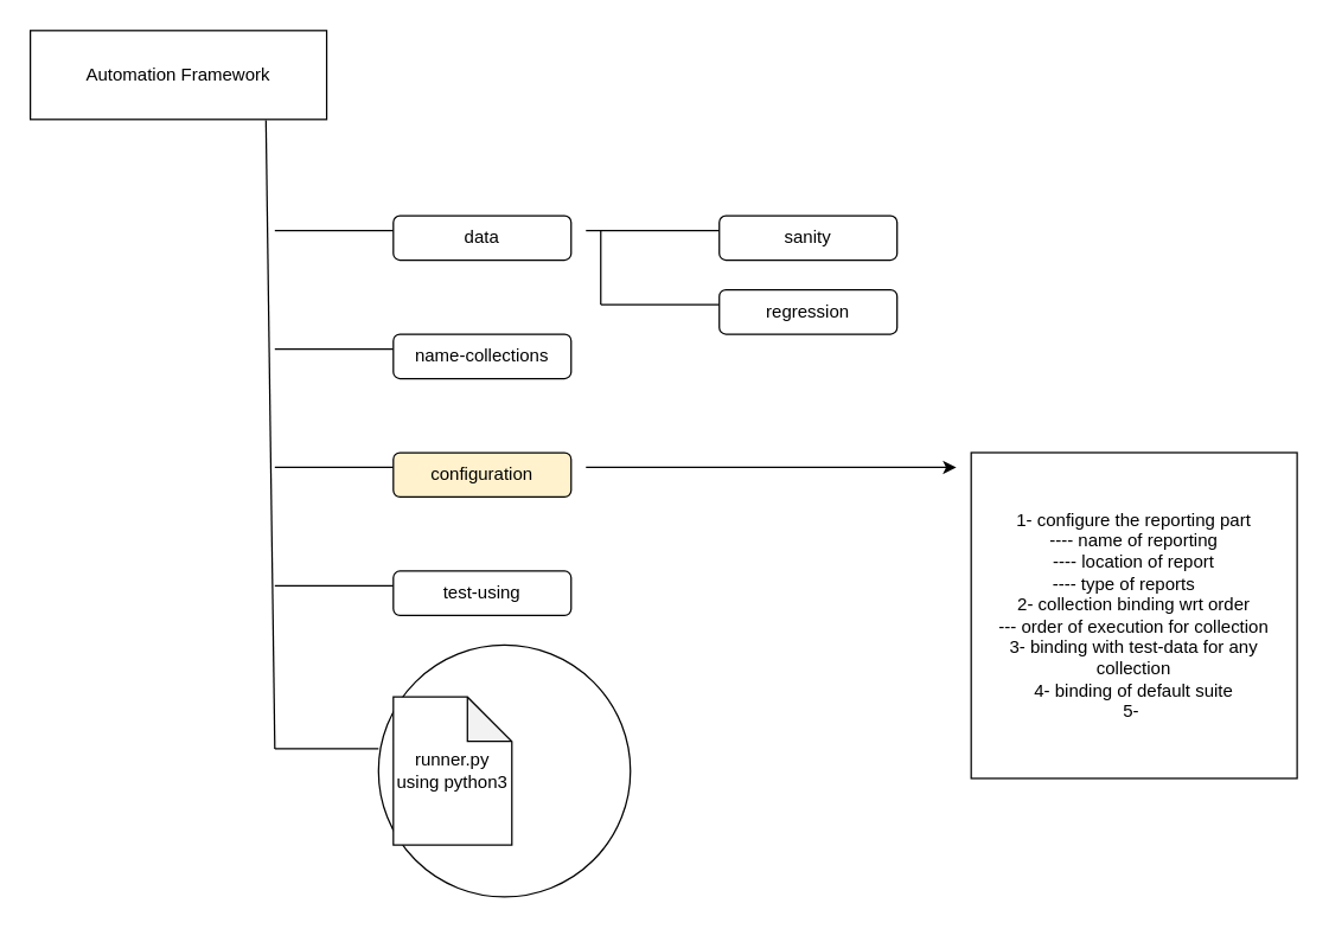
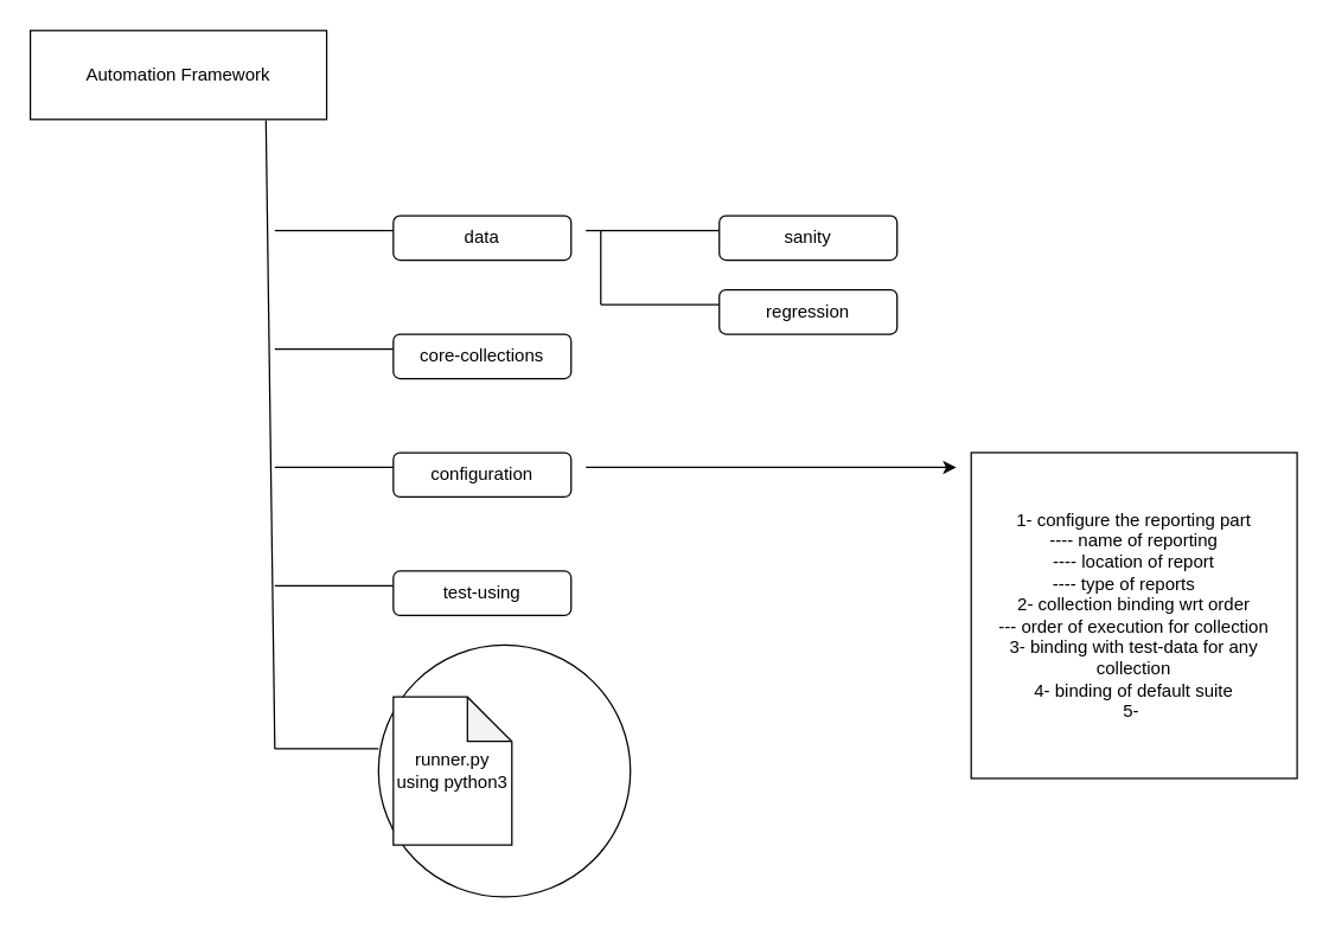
  <mxCell id="0" />
  <mxCell id="1" parent="0" />
  <mxCell id="2" value="" style="ellipse;whiteSpace=wrap;html=1;" vertex="1" parent="1"><mxGeometry x="255" y="435" width="170" height="170" as="geometry" /></mxCell>
  <mxCell id="3" value="Automation Framework" style="rounded=0;whiteSpace=wrap;html=1;" vertex="1" parent="1"><mxGeometry x="20" y="20" width="200" height="60" as="geometry" /></mxCell>
  <mxCell id="4" value="" style="endArrow=none;html=1;rounded=0;entryX=0.795;entryY=1.008;entryDx=0;entryDy=0;entryPerimeter=0;" edge="1" parent="1" target="3"><mxGeometry width="50" height="50" relative="1" as="geometry"><mxPoint x="185" y="505" as="sourcePoint" /><mxPoint x="185" y="115" as="targetPoint" /></mxGeometry></mxCell>
  <mxCell id="5" value="" style="endArrow=none;html=1;rounded=0;" edge="1" parent="1"><mxGeometry width="50" height="50" relative="1" as="geometry"><mxPoint x="185" y="155" as="sourcePoint" /><mxPoint x="265" y="155" as="targetPoint" /></mxGeometry></mxCell>
  <mxCell id="6" value="" style="endArrow=none;html=1;rounded=0;" edge="1" parent="1"><mxGeometry width="50" height="50" relative="1" as="geometry"><mxPoint x="185" y="315" as="sourcePoint" /><mxPoint x="265" y="315" as="targetPoint" /><Array as="points"><mxPoint x="215" y="315" /></Array></mxGeometry></mxCell>
  <mxCell id="7" value="" style="endArrow=none;html=1;rounded=0;" edge="1" parent="1"><mxGeometry width="50" height="50" relative="1" as="geometry"><mxPoint x="185" y="235" as="sourcePoint" /><mxPoint x="265" y="235" as="targetPoint" /></mxGeometry></mxCell>
  <mxCell id="8" value="" style="endArrow=none;html=1;rounded=0;" edge="1" parent="1"><mxGeometry width="50" height="50" relative="1" as="geometry"><mxPoint x="185" y="395" as="sourcePoint" /><mxPoint x="265" y="395" as="targetPoint" /></mxGeometry></mxCell>
  <mxCell id="9" value="data" style="rounded=1;whiteSpace=wrap;html=1;" vertex="1" parent="1"><mxGeometry x="265" y="145" width="120" height="30" as="geometry" /></mxCell>
- <mxCell id="10" value="name-collections" style="rounded=1;whiteSpace=wrap;html=1;" vertex="1" parent="1"><mxGeometry x="265" y="225" width="120" height="30" as="geometry" /></mxCell>
- <mxCell id="11" value="configuration" style="rounded=1;whiteSpace=wrap;html=1;fillColor=#fff2cc;" vertex="1" parent="1"><mxGeometry x="265" y="305" width="120" height="30" as="geometry" /></mxCell>
+ <mxCell id="10" value="core-collections" style="rounded=1;whiteSpace=wrap;html=1;" vertex="1" parent="1"><mxGeometry x="265" y="225" width="120" height="30" as="geometry" /></mxCell>
+ <mxCell id="11" value="configuration" style="rounded=1;whiteSpace=wrap;html=1;" vertex="1" parent="1"><mxGeometry x="265" y="305" width="120" height="30" as="geometry" /></mxCell>
  <mxCell id="12" value="test-using" style="rounded=1;whiteSpace=wrap;html=1;" vertex="1" parent="1"><mxGeometry x="265" y="385" width="120" height="30" as="geometry" /></mxCell>
  <mxCell id="13" value="" style="endArrow=none;html=1;rounded=0;" edge="1" parent="1"><mxGeometry width="50" height="50" relative="1" as="geometry"><mxPoint x="395" y="155" as="sourcePoint" /><mxPoint x="485" y="155" as="targetPoint" /></mxGeometry></mxCell>
  <mxCell id="14" value="sanity" style="rounded=1;whiteSpace=wrap;html=1;" vertex="1" parent="1"><mxGeometry x="485" y="145" width="120" height="30" as="geometry" /></mxCell>
  <mxCell id="15" value="" style="endArrow=none;html=1;rounded=0;" edge="1" parent="1"><mxGeometry width="50" height="50" relative="1" as="geometry"><mxPoint x="405" y="205" as="sourcePoint" /><mxPoint x="485" y="205" as="targetPoint" /></mxGeometry></mxCell>
  <mxCell id="16" value="regression" style="rounded=1;whiteSpace=wrap;html=1;" vertex="1" parent="1"><mxGeometry x="485" y="195" width="120" height="30" as="geometry" /></mxCell>
  <mxCell id="17" value="" style="endArrow=none;html=1;rounded=0;" edge="1" parent="1"><mxGeometry width="50" height="50" relative="1" as="geometry"><mxPoint x="405" y="205" as="sourcePoint" /><mxPoint x="405" y="155" as="targetPoint" /></mxGeometry></mxCell>
  <mxCell id="18" value="1- configure the reporting part&lt;br&gt;---- name of reporting&lt;br&gt;---- location of report&lt;br&gt;---- type of reports&amp;nbsp; &amp;nbsp;&amp;nbsp;&lt;br&gt;2- collection binding wrt order&lt;br&gt;--- order of execution for collection&lt;br&gt;3- binding with test-data for any collection&lt;br&gt;4- binding of default suite&lt;br&gt;5-&amp;nbsp;" style="whiteSpace=wrap;html=1;aspect=fixed;" vertex="1" parent="1"><mxGeometry x="655" y="305" width="220" height="220" as="geometry" /></mxCell>
  <mxCell id="19" value="" style="endArrow=classic;html=1;rounded=0;" edge="1" parent="1"><mxGeometry width="50" height="50" relative="1" as="geometry"><mxPoint x="395" y="315" as="sourcePoint" /><mxPoint x="645" y="315" as="targetPoint" /></mxGeometry></mxCell>
  <mxCell id="20" value="runner.py&lt;br&gt;using python3" style="shape=note;whiteSpace=wrap;html=1;backgroundOutline=1;darkOpacity=0.05;" vertex="1" parent="1"><mxGeometry x="265" y="470" width="80" height="100" as="geometry" /></mxCell>
  <mxCell id="21" value="" style="endArrow=none;html=1;rounded=0;" edge="1" parent="1"><mxGeometry width="50" height="50" relative="1" as="geometry"><mxPoint x="185" y="505" as="sourcePoint" /><mxPoint x="255" y="505" as="targetPoint" /></mxGeometry></mxCell>
